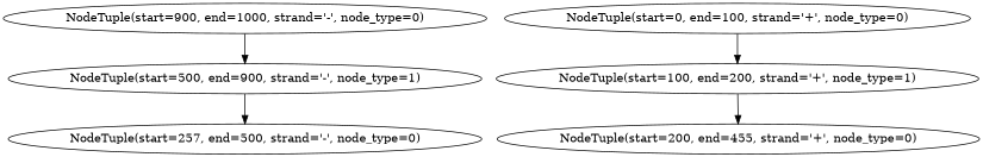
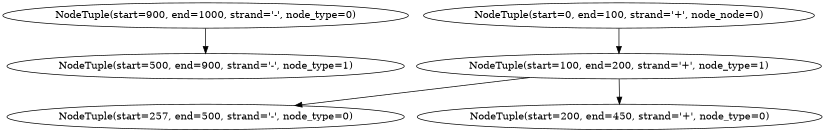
  strict digraph {
    node [scores="[200.0, 100.0]"]
    n1 [label="NodeTuple(start=257, end=500, strand='-', node_type=0)"]
    "NodeTuple(start=900, end=1000, strand='-', node_type=0)" [scores="[100.0]"]
    "NodeTuple(start=500, end=900, strand='-', node_type=1)" [scores="[200.0]"]
    "NodeTuple(start=100, end=200, strand='+', node_type=1)" [scores="[200.0]"]
-   "NodeTuple(start=200, end=450, strand='+', node_type=0)" [label="NodeTuple(start=200, end=455, strand='+', node_type=0)"]
-   "NodeTuple(start=0, end=100, strand='+', node_type=0)" [scores="[100.0]"]
+   "NodeTuple(start=200, end=450, strand='+', node_type=0)"
+   "NodeTuple(start=0, end=100, strand='+', node_type=0)" [scores="[100.0]" label="NodeTuple(start=0, end=100, strand='+', node_node=0)"]
    "NodeTuple(start=900, end=1000, strand='-', node_type=0)" -> "NodeTuple(start=500, end=900, strand='-', node_type=1)"
-   "NodeTuple(start=500, end=900, strand='-', node_type=1)" -> n1
+   "NodeTuple(start=100, end=200, strand='+', node_type=1)" -> n1
    "NodeTuple(start=100, end=200, strand='+', node_type=1)" -> "NodeTuple(start=200, end=450, strand='+', node_type=0)"
    "NodeTuple(start=0, end=100, strand='+', node_type=0)" -> "NodeTuple(start=100, end=200, strand='+', node_type=1)"
  }
